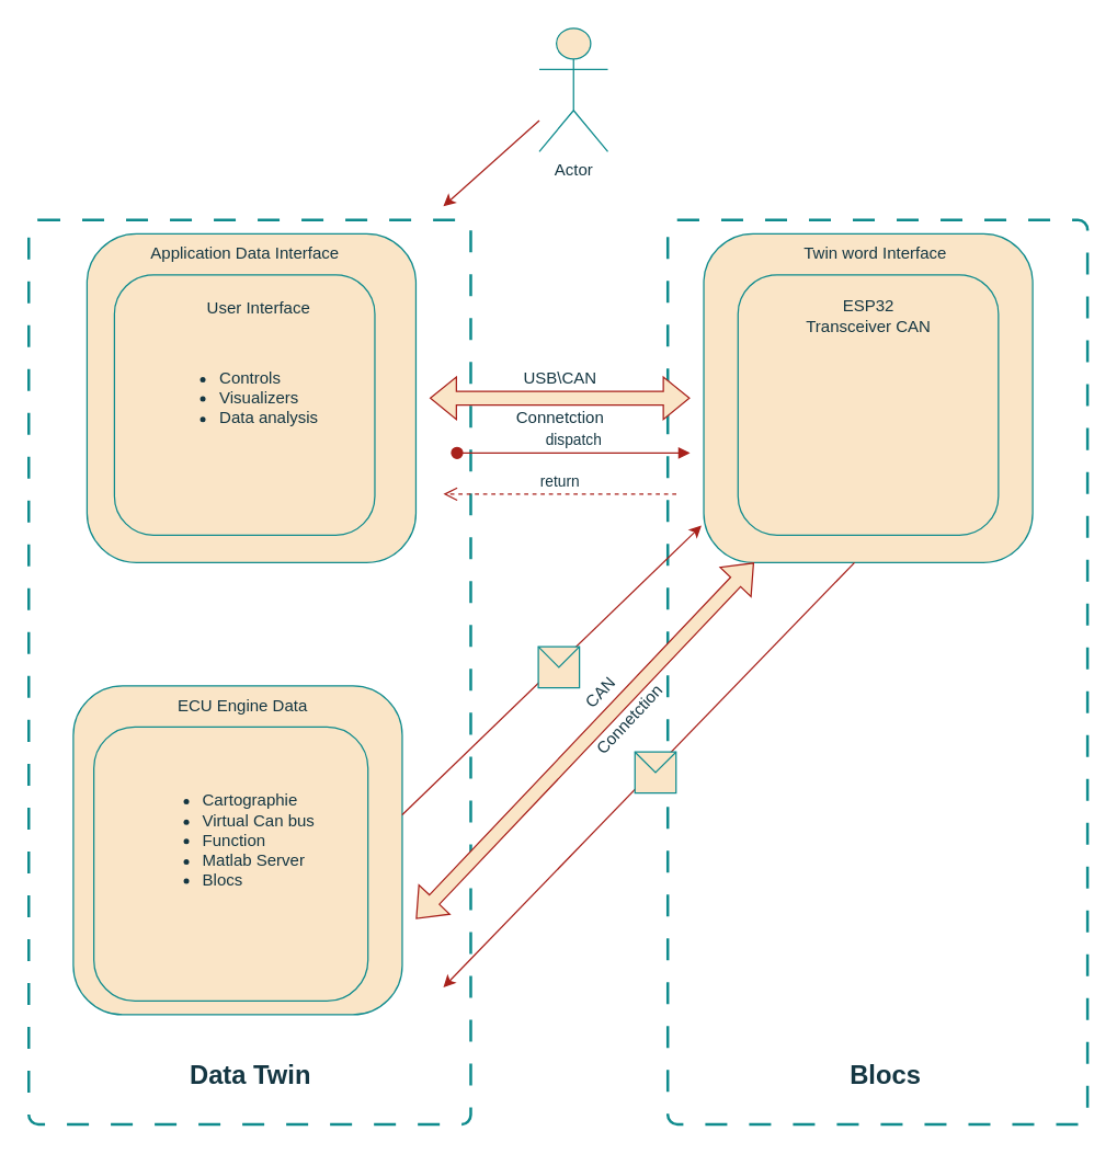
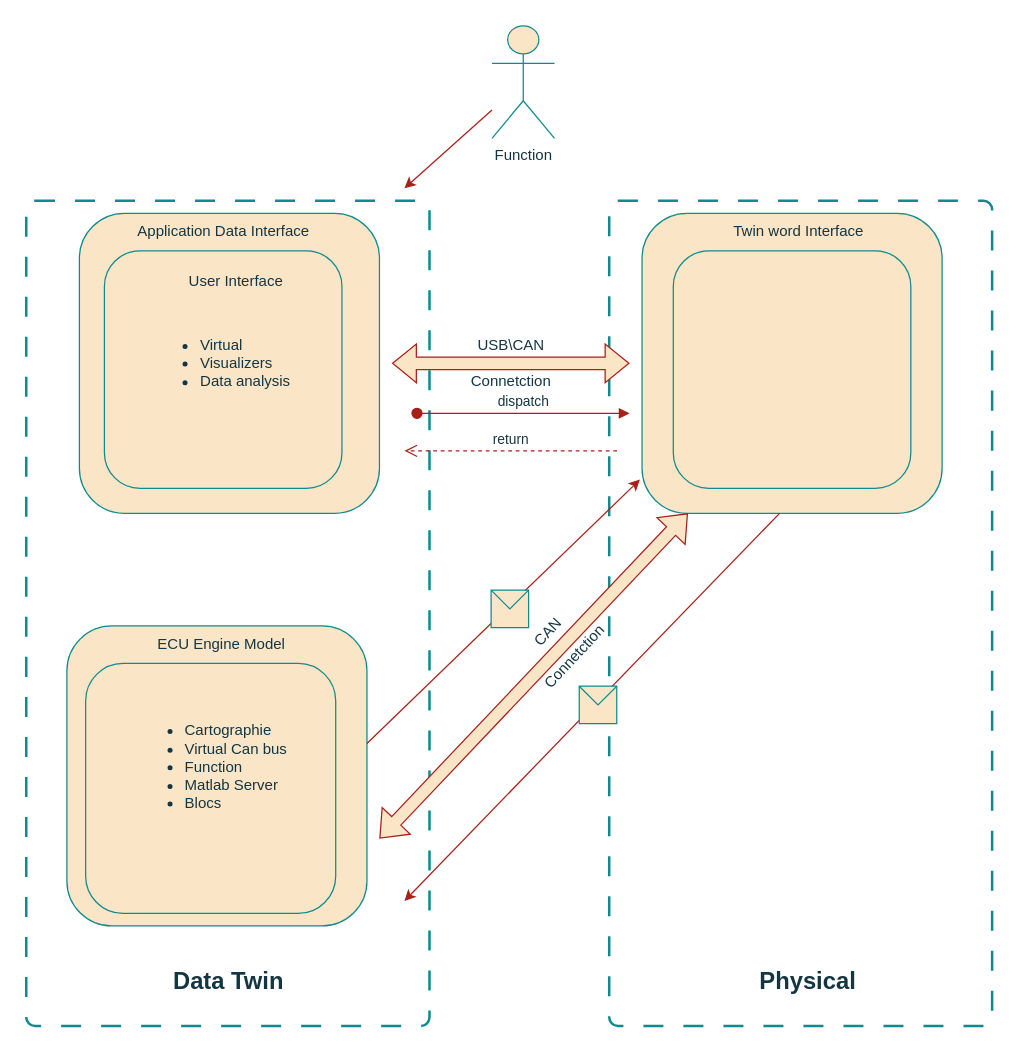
  <mxCell id="0" />
  <mxCell id="1" parent="0" />
  <mxCell id="2" value="" style="rounded=1;whiteSpace=wrap;html=1;absoluteArcSize=1;arcSize=14;strokeWidth=2;strokeColor=#0F8B8D;fontColor=#143642;fillColor=light-dark(#FFFFFF,#36240A);dashed=1;dashPattern=8 8;" vertex="1" parent="1"><mxGeometry x="486.75" y="160" width="306.25" height="660" as="geometry" /></mxCell>
  <mxCell id="3" value="" style="rounded=1;whiteSpace=wrap;html=1;absoluteArcSize=1;arcSize=14;strokeWidth=2;strokeColor=#0F8B8D;fontColor=#143642;fillColor=light-dark(#FFFFFF,#36240A);dashed=1;dashPattern=8 8;" vertex="1" parent="1"><mxGeometry x="20.5" y="160" width="322.5" height="660" as="geometry" /></mxCell>
  <mxCell id="4" value="" style="whiteSpace=wrap;html=1;aspect=fixed;rounded=1;labelBackgroundColor=none;fillColor=#FAE5C7;strokeColor=#0F8B8D;fontColor=#143642;" vertex="1" parent="1"><mxGeometry x="53" y="500" width="240" height="240" as="geometry" /></mxCell>
  <mxCell id="5" value="" style="whiteSpace=wrap;html=1;aspect=fixed;rounded=1;labelBackgroundColor=none;fillColor=#FAE5C7;strokeColor=#0F8B8D;fontColor=#143642;" vertex="1" parent="1"><mxGeometry x="63" y="170" width="240" height="240" as="geometry" /></mxCell>
- <mxCell id="6" value="Actor" style="shape=umlActor;verticalLabelPosition=bottom;verticalAlign=top;html=1;outlineConnect=0;rounded=1;labelBackgroundColor=none;fillColor=#FAE5C7;strokeColor=#0F8B8D;fontColor=#143642;" vertex="1" parent="1"><mxGeometry x="393" y="20" width="50" height="90" as="geometry" /></mxCell>
+ <mxCell id="6" value="Function" style="shape=umlActor;verticalLabelPosition=bottom;verticalAlign=top;html=1;outlineConnect=0;rounded=1;labelBackgroundColor=none;fillColor=#FAE5C7;strokeColor=#0F8B8D;fontColor=#143642;" vertex="1" parent="1"><mxGeometry x="393" y="20" width="50" height="90" as="geometry" /></mxCell>
  <mxCell id="7" value="" style="whiteSpace=wrap;html=1;aspect=fixed;fillColor=#FAE5C7;rounded=1;labelBackgroundColor=none;strokeColor=#0F8B8D;fontColor=#143642;" vertex="1" parent="1"><mxGeometry x="83" y="200" width="190" height="190" as="geometry" /></mxCell>
  <mxCell id="8" value="Application Data Interface" style="text;html=1;align=center;verticalAlign=middle;resizable=0;points=[];autosize=1;strokeColor=none;fillColor=none;rounded=1;labelBackgroundColor=none;fontColor=#143642;" vertex="1" parent="1"><mxGeometry x="88" y="170" width="180" height="30" as="geometry" /></mxCell>
  <mxCell id="9" value="User Interface" style="text;html=1;align=center;verticalAlign=middle;resizable=0;points=[];autosize=1;strokeColor=none;fillColor=none;rounded=1;labelBackgroundColor=none;fontColor=#143642;" vertex="1" parent="1"><mxGeometry x="138" y="210" width="100" height="30" as="geometry" /></mxCell>
- <mxCell id="10" value="&lt;ul&gt;&lt;li&gt;Controls&amp;nbsp;&lt;/li&gt;&lt;li&gt;Visualizers&lt;/li&gt;&lt;li&gt;Data analysis&lt;/li&gt;&lt;/ul&gt;" style="text;html=1;align=left;verticalAlign=middle;resizable=0;points=[];autosize=1;strokeColor=none;fillColor=none;rounded=1;labelBackgroundColor=none;fontColor=#143642;" vertex="1" parent="1"><mxGeometry x="118" y="250" width="140" height="80" as="geometry" /></mxCell>
+ <mxCell id="10" value="&lt;ul&gt;&lt;li&gt;Virtual&amp;nbsp;&lt;/li&gt;&lt;li&gt;Visualizers&lt;/li&gt;&lt;li&gt;Data analysis&lt;/li&gt;&lt;/ul&gt;" style="text;html=1;align=left;verticalAlign=middle;resizable=0;points=[];autosize=1;strokeColor=none;fillColor=none;rounded=1;labelBackgroundColor=none;fontColor=#143642;" vertex="1" parent="1"><mxGeometry x="118" y="250" width="140" height="80" as="geometry" /></mxCell>
  <mxCell id="11" value="" style="whiteSpace=wrap;html=1;aspect=fixed;rounded=1;labelBackgroundColor=none;fillColor=#FAE5C7;strokeColor=#0F8B8D;fontColor=#143642;" vertex="1" parent="1"><mxGeometry x="513" y="170" width="240" height="240" as="geometry" /></mxCell>
  <mxCell id="12" value="" style="whiteSpace=wrap;html=1;aspect=fixed;fillColor=#FAE5C7;rounded=1;labelBackgroundColor=none;strokeColor=#0F8B8D;fontColor=#143642;" vertex="1" parent="1"><mxGeometry x="538" y="200" width="190" height="190" as="geometry" /></mxCell>
  <mxCell id="13" value="Twin word Interface" style="text;html=1;align=center;verticalAlign=middle;resizable=0;points=[];autosize=1;strokeColor=none;fillColor=none;rounded=1;labelBackgroundColor=none;fontColor=#143642;" vertex="1" parent="1"><mxGeometry x="563" y="170" width="150" height="30" as="geometry" /></mxCell>
- <mxCell id="14" value="ESP32&lt;div&gt;Transceiver CAN&lt;/div&gt;" style="text;html=1;align=center;verticalAlign=middle;resizable=0;points=[];autosize=1;strokeColor=none;fillColor=none;rounded=1;labelBackgroundColor=none;fontColor=#143642;" vertex="1" parent="1"><mxGeometry x="578" y="210" width="110" height="40" as="geometry" /></mxCell>
  <mxCell id="15" value="" style="whiteSpace=wrap;html=1;aspect=fixed;fillColor=#FAE5C7;rounded=1;labelBackgroundColor=none;strokeColor=#0F8B8D;fontColor=#143642;" vertex="1" parent="1"><mxGeometry x="68" y="530" width="200" height="200" as="geometry" /></mxCell>
- <mxCell id="16" value="ECU Engine Data&amp;nbsp;" style="text;html=1;align=center;verticalAlign=middle;resizable=0;points=[];autosize=1;strokeColor=none;fillColor=none;rounded=1;labelBackgroundColor=none;fontColor=#143642;" vertex="1" parent="1"><mxGeometry x="113" y="500" width="130" height="30" as="geometry" /></mxCell>
+ <mxCell id="16" value="ECU Engine Model&amp;nbsp;" style="text;html=1;align=center;verticalAlign=middle;resizable=0;points=[];autosize=1;strokeColor=none;fillColor=none;rounded=1;labelBackgroundColor=none;fontColor=#143642;" vertex="1" parent="1"><mxGeometry x="113" y="500" width="130" height="30" as="geometry" /></mxCell>
  <mxCell id="17" value="&lt;ul&gt;&lt;li style=&quot;text-align: left;&quot;&gt;Cartographie&amp;nbsp;&lt;/li&gt;&lt;li style=&quot;text-align: left;&quot;&gt;Virtual Can bus&lt;/li&gt;&lt;li style=&quot;text-align: left;&quot;&gt;Function&lt;/li&gt;&lt;li style=&quot;text-align: left;&quot;&gt;Matlab Server&lt;/li&gt;&lt;li style=&quot;text-align: left;&quot;&gt;Blocs&lt;/li&gt;&lt;/ul&gt;&lt;div&gt;&lt;br&gt;&lt;/div&gt;" style="text;html=1;align=center;verticalAlign=middle;resizable=0;points=[];autosize=1;strokeColor=none;fillColor=none;rounded=1;labelBackgroundColor=none;fontColor=#143642;" vertex="1" parent="1"><mxGeometry x="93" y="560" width="150" height="120" as="geometry" /></mxCell>
  <mxCell id="18" value="" style="shape=flexArrow;endArrow=classic;startArrow=classic;html=1;rounded=0;strokeColor=#A8201A;fontColor=#143642;fillColor=#FAE5C7;entryX=0.111;entryY=1.012;entryDx=0;entryDy=0;entryPerimeter=0;exitX=1;exitY=0.679;exitDx=0;exitDy=0;exitPerimeter=0;" edge="1" parent="1"><mxGeometry width="100" height="100" relative="1" as="geometry"><mxPoint x="303" y="670.08" as="sourcePoint" /><mxPoint x="549.64" y="410" as="targetPoint" /></mxGeometry></mxCell>
  <mxCell id="19" value="" style="shape=flexArrow;endArrow=classic;startArrow=classic;html=1;rounded=0;strokeColor=#A8201A;fontColor=#143642;fillColor=#FAE5C7;" edge="1" parent="1"><mxGeometry width="100" height="100" relative="1" as="geometry"><mxPoint x="313" y="290" as="sourcePoint" /><mxPoint x="503" y="290" as="targetPoint" /></mxGeometry></mxCell>
  <mxCell id="20" value="USB\CAN&lt;div&gt;&lt;br&gt;&lt;/div&gt;&lt;div&gt;Connetction&lt;/div&gt;" style="text;html=1;align=center;verticalAlign=middle;resizable=0;points=[];autosize=1;strokeColor=none;fillColor=none;rounded=1;labelBackgroundColor=none;fontColor=#143642;" vertex="1" parent="1"><mxGeometry x="363" y="260" width="90" height="60" as="geometry" /></mxCell>
  <mxCell id="21" value="CAN&lt;div&gt;&lt;br&gt;&lt;/div&gt;&lt;div&gt;Connetction&lt;/div&gt;" style="text;html=1;align=center;verticalAlign=middle;resizable=0;points=[];autosize=1;strokeColor=none;fillColor=none;rounded=1;labelBackgroundColor=none;fontColor=#143642;rotation=313;" vertex="1" parent="1"><mxGeometry x="403" y="485" width="90" height="60" as="geometry" /></mxCell>
  <mxCell id="22" value="" style="endArrow=classic;html=1;rounded=0;strokeColor=#A8201A;fontColor=#143642;fillColor=#FAE5C7;" edge="1" parent="1"><mxGeometry relative="1" as="geometry"><mxPoint x="623" y="410" as="sourcePoint" /><mxPoint x="323" y="720" as="targetPoint" /></mxGeometry></mxCell>
  <mxCell id="23" value="" style="shape=message;html=1;outlineConnect=0;strokeColor=#0F8B8D;fontColor=#143642;fillColor=#FAE5C7;" vertex="1" parent="22"><mxGeometry width="30" height="30" relative="1" as="geometry"><mxPoint x="-10" y="-17" as="offset" /></mxGeometry></mxCell>
  <mxCell id="24" value="dispatch" style="html=1;verticalAlign=bottom;startArrow=oval;startFill=1;endArrow=block;startSize=8;curved=0;rounded=0;strokeColor=#A8201A;fontColor=#143642;fillColor=#FAE5C7;" edge="1" parent="1"><mxGeometry width="60" relative="1" as="geometry"><mxPoint x="333" y="330" as="sourcePoint" /><mxPoint x="503" y="330" as="targetPoint" /></mxGeometry></mxCell>
  <mxCell id="25" value="return" style="html=1;verticalAlign=bottom;endArrow=open;dashed=1;endSize=8;curved=0;rounded=0;strokeColor=#A8201A;fontColor=#143642;fillColor=#FAE5C7;" edge="1" parent="1"><mxGeometry relative="1" as="geometry"><mxPoint x="493" y="360" as="sourcePoint" /><mxPoint x="323" y="360" as="targetPoint" /></mxGeometry></mxCell>
  <mxCell id="26" value="" style="endArrow=classic;html=1;rounded=0;strokeColor=#A8201A;fontColor=#143642;fillColor=#FAE5C7;exitX=1.007;exitY=0.446;exitDx=0;exitDy=0;exitPerimeter=0;" edge="1" parent="1"><mxGeometry relative="1" as="geometry"><mxPoint x="293" y="594.04" as="sourcePoint" /><mxPoint x="511.32" y="382.999" as="targetPoint" /></mxGeometry></mxCell>
  <mxCell id="27" value="" style="shape=message;html=1;outlineConnect=0;strokeColor=#0F8B8D;fontColor=#143642;fillColor=#FAE5C7;" vertex="1" parent="26"><mxGeometry width="30" height="30" relative="1" as="geometry"><mxPoint x="-10" y="-17" as="offset" /></mxGeometry></mxCell>
- <mxCell id="28" value="&lt;font style=&quot;font-size: 19px;&quot;&gt;&lt;b&gt;Blocs&amp;nbsp;&lt;/b&gt;&lt;/font&gt;" style="text;html=1;align=center;verticalAlign=middle;resizable=0;points=[];autosize=1;strokeColor=none;fillColor=none;rounded=1;labelBackgroundColor=none;fontColor=#143642;" vertex="1" parent="1"><mxGeometry x="593" y="765" width="110" height="40" as="geometry" /></mxCell>
+ <mxCell id="28" value="&lt;font style=&quot;font-size: 19px;&quot;&gt;&lt;b&gt;Physical&amp;nbsp;&lt;/b&gt;&lt;/font&gt;" style="text;html=1;align=center;verticalAlign=middle;resizable=0;points=[];autosize=1;strokeColor=none;fillColor=none;rounded=1;labelBackgroundColor=none;fontColor=#143642;" vertex="1" parent="1"><mxGeometry x="593" y="765" width="110" height="40" as="geometry" /></mxCell>
  <mxCell id="29" value="&lt;font style=&quot;font-size: 19px;&quot;&gt;&lt;b&gt;Data Twin&lt;/b&gt;&lt;/font&gt;" style="text;html=1;align=center;verticalAlign=middle;resizable=0;points=[];autosize=1;strokeColor=none;fillColor=none;rounded=1;labelBackgroundColor=none;fontColor=#143642;" vertex="1" parent="1"><mxGeometry x="116.75" y="765" width="130" height="40" as="geometry" /></mxCell>
  <mxCell id="30" value="" style="endArrow=classic;html=1;rounded=0;strokeColor=#A8201A;fontColor=#143642;fillColor=#FAE5C7;" edge="1" parent="1" source="6"><mxGeometry width="50" height="50" relative="1" as="geometry"><mxPoint x="383" y="120" as="sourcePoint" /><mxPoint x="323" y="150" as="targetPoint" /></mxGeometry></mxCell>
